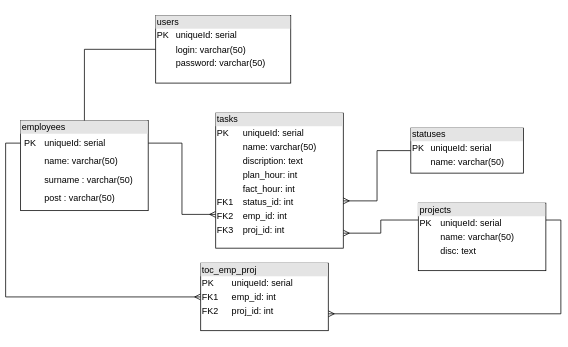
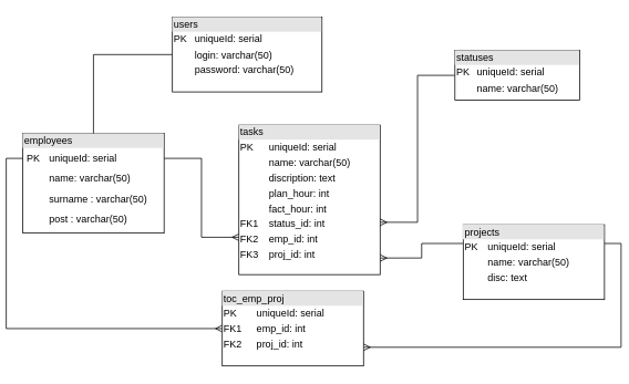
  <mxCell id="0" />
  <mxCell id="1" parent="0" />
  <mxCell id="2" style="edgeStyle=orthogonalEdgeStyle;rounded=0;orthogonalLoop=1;jettySize=auto;html=1;entryX=1;entryY=0.75;entryDx=0;entryDy=0;exitX=1;exitY=0.25;exitDx=0;exitDy=0;endArrow=ERmany;endFill=0;" edge="1" parent="1" source="4" target="9"><mxGeometry relative="1" as="geometry" /></mxCell>
  <mxCell id="3" style="edgeStyle=orthogonalEdgeStyle;rounded=0;orthogonalLoop=1;jettySize=auto;html=1;exitX=0;exitY=0.25;exitDx=0;exitDy=0;endArrow=ERmany;endFill=0;entryX=1;entryY=0.889;entryDx=0;entryDy=0;entryPerimeter=0;" edge="1" parent="1" source="4" target="8"><mxGeometry relative="1" as="geometry"><mxPoint x="470" y="330" as="targetPoint" /></mxGeometry></mxCell>
  <mxCell id="4" value="&lt;div style=&quot;box-sizing: border-box ; width: 100% ; background: #e4e4e4 ; padding: 2px&quot;&gt;projects&lt;/div&gt;&lt;table style=&quot;width: 100% ; font-size: 1em&quot; cellpadding=&quot;2&quot; cellspacing=&quot;0&quot;&gt;&lt;tbody&gt;&lt;tr&gt;&lt;td&gt;PK&lt;/td&gt;&lt;td&gt;uniqueId: serial&lt;/td&gt;&lt;/tr&gt;&lt;tr&gt;&lt;td&gt;&lt;/td&gt;&lt;td&gt;name: varchar(50)&lt;/td&gt;&lt;/tr&gt;&lt;tr&gt;&lt;td&gt;&lt;br&gt;&lt;/td&gt;&lt;td&gt;disc: text&lt;/td&gt;&lt;/tr&gt;&lt;/tbody&gt;&lt;/table&gt;" style="verticalAlign=top;align=left;overflow=fill;html=1;" vertex="1" parent="1"><mxGeometry x="550" y="270" width="170" height="90" as="geometry" /></mxCell>
  <mxCell id="5" style="edgeStyle=orthogonalEdgeStyle;rounded=0;orthogonalLoop=1;jettySize=auto;html=1;exitX=0;exitY=0.25;exitDx=0;exitDy=0;entryX=0;entryY=0.5;entryDx=0;entryDy=0;endArrow=ERmany;endFill=0;" edge="1" parent="1" source="7" target="9"><mxGeometry relative="1" as="geometry" /></mxCell>
  <mxCell id="6" style="edgeStyle=orthogonalEdgeStyle;rounded=0;orthogonalLoop=1;jettySize=auto;html=1;exitX=1;exitY=0.25;exitDx=0;exitDy=0;endArrow=ERmany;endFill=0;entryX=0;entryY=0.75;entryDx=0;entryDy=0;" edge="1" parent="1" source="7" target="8"><mxGeometry relative="1" as="geometry"><mxPoint x="260" y="285" as="targetPoint" /></mxGeometry></mxCell>
  <mxCell id="7" value="&lt;div style=&quot;box-sizing: border-box ; width: 100% ; background: #e4e4e4 ; padding: 2px&quot;&gt;employees&lt;br&gt;&lt;/div&gt;&lt;table style=&quot;width: 100% ; font-size: 1em&quot; cellpadding=&quot;5&quot; cellspacing=&quot;0&quot;&gt;&lt;tbody&gt;&lt;tr&gt;&lt;td&gt;PK&lt;/td&gt;&lt;td&gt;uniqueId: serial&lt;/td&gt;&lt;td&gt;&lt;br&gt;&lt;/td&gt;&lt;/tr&gt;&lt;tr&gt;&lt;td&gt;&lt;br&gt;&lt;/td&gt;&lt;td&gt;name: varchar(50)&lt;/td&gt;&lt;td&gt;&lt;br&gt;&lt;/td&gt;&lt;/tr&gt;&lt;tr&gt;&lt;td&gt;&lt;br&gt;&lt;/td&gt;&lt;td&gt;surname : varchar(50)&lt;/td&gt;&lt;td&gt;&lt;br&gt;&lt;/td&gt;&lt;/tr&gt;&lt;tr&gt;&lt;td&gt;&lt;br&gt;&lt;/td&gt;&lt;td&gt;post : varchar(50)&lt;/td&gt;&lt;td&gt;&lt;br&gt;&lt;/td&gt;&lt;/tr&gt;&lt;tr&gt;&lt;td&gt;&lt;br&gt;&lt;/td&gt;&lt;td&gt;&lt;br&gt;&lt;/td&gt;&lt;td&gt;&lt;br&gt;&lt;/td&gt;&lt;/tr&gt;&lt;/tbody&gt;&lt;/table&gt;" style="verticalAlign=top;align=left;overflow=fill;html=1;" vertex="1" parent="1"><mxGeometry x="20" y="160" width="170" height="120" as="geometry" /></mxCell>
  <mxCell id="8" value="&lt;div style=&quot;box-sizing: border-box ; width: 100% ; background: #e4e4e4 ; padding: 2px&quot;&gt;tasks&lt;/div&gt;&lt;table style=&quot;width: 100% ; font-size: 1em&quot; cellpadding=&quot;2&quot; cellspacing=&quot;0&quot;&gt;&lt;tbody&gt;&lt;tr&gt;&lt;td&gt;PK&lt;/td&gt;&lt;td&gt;uniqueId: serial&lt;/td&gt;&lt;/tr&gt;&lt;tr&gt;&lt;td&gt;&lt;br&gt;&lt;/td&gt;&lt;td&gt;name: varchar(50)&lt;/td&gt;&lt;/tr&gt;&lt;tr&gt;&lt;td&gt;&lt;br&gt;&lt;/td&gt;&lt;td&gt;discription: text&lt;/td&gt;&lt;/tr&gt;&lt;tr&gt;&lt;td&gt;&lt;br&gt;&lt;/td&gt;&lt;td&gt;plan_hour: int&lt;/td&gt;&lt;/tr&gt;&lt;tr&gt;&lt;td&gt;&lt;br&gt;&lt;/td&gt;&lt;td&gt;fact_hour: int&lt;/td&gt;&lt;/tr&gt;&lt;tr&gt;&lt;td&gt;FK1&lt;/td&gt;&lt;td&gt;status_id: int&lt;br&gt;&lt;/td&gt;&lt;/tr&gt;&lt;tr&gt;&lt;td&gt;FK2&lt;/td&gt;&lt;td&gt;emp_id: int&lt;/td&gt;&lt;/tr&gt;&lt;tr&gt;&lt;td&gt;FK3&lt;/td&gt;&lt;td&gt;proj_id: int&lt;/td&gt;&lt;/tr&gt;&lt;/tbody&gt;&lt;/table&gt;" style="verticalAlign=top;align=left;overflow=fill;html=1;" vertex="1" parent="1"><mxGeometry x="280" y="150" width="170" height="180" as="geometry" /></mxCell>
  <mxCell id="9" value="&lt;div style=&quot;box-sizing: border-box ; width: 100% ; background: #e4e4e4 ; padding: 2px&quot;&gt;toc_emp_proj&lt;/div&gt;&lt;table style=&quot;width: 100% ; font-size: 1em&quot; cellpadding=&quot;2&quot; cellspacing=&quot;0&quot;&gt;&lt;tbody&gt;&lt;tr&gt;&lt;td&gt;PK&lt;/td&gt;&lt;td&gt;uniqueId: serial&lt;/td&gt;&lt;/tr&gt;&lt;tr&gt;&lt;td&gt;FK1&lt;/td&gt;&lt;td&gt;emp_id: int&lt;/td&gt;&lt;/tr&gt;&lt;tr&gt;&lt;td&gt;FK2&lt;/td&gt;&lt;td&gt;proj_id: int&lt;/td&gt;&lt;/tr&gt;&lt;/tbody&gt;&lt;/table&gt;" style="verticalAlign=top;align=left;overflow=fill;html=1;" vertex="1" parent="1"><mxGeometry x="260" y="350" width="170" height="90" as="geometry" /></mxCell>
  <mxCell id="10" style="edgeStyle=orthogonalEdgeStyle;rounded=0;orthogonalLoop=1;jettySize=auto;html=1;entryX=0.5;entryY=0;entryDx=0;entryDy=0;endArrow=none;endFill=0;" edge="1" parent="1" source="11" target="7"><mxGeometry relative="1" as="geometry" /></mxCell>
  <mxCell id="11" value="&lt;div style=&quot;box-sizing: border-box ; width: 100% ; background: #e4e4e4 ; padding: 2px&quot;&gt;users&lt;/div&gt;&lt;table style=&quot;width: 100% ; font-size: 1em&quot; cellpadding=&quot;2&quot; cellspacing=&quot;0&quot;&gt;&lt;tbody&gt;&lt;tr&gt;&lt;td&gt;PK&lt;/td&gt;&lt;td&gt;uniqueId: serial&lt;/td&gt;&lt;/tr&gt;&lt;tr&gt;&lt;td&gt;&lt;br&gt;&lt;/td&gt;&lt;td&gt;login: varchar(50)&lt;/td&gt;&lt;/tr&gt;&lt;tr&gt;&lt;td&gt;&lt;/td&gt;&lt;td&gt;password: varchar(50)&lt;/td&gt;&lt;/tr&gt;&lt;/tbody&gt;&lt;/table&gt;" style="verticalAlign=top;align=left;overflow=fill;html=1;" vertex="1" parent="1"><mxGeometry x="200" y="20" width="180" height="90" as="geometry" /></mxCell>
  <mxCell id="12" style="edgeStyle=orthogonalEdgeStyle;rounded=0;orthogonalLoop=1;jettySize=auto;html=1;entryX=1;entryY=0.65;entryDx=0;entryDy=0;entryPerimeter=0;endArrow=ERmany;endFill=0;" edge="1" parent="1" source="13" target="8"><mxGeometry relative="1" as="geometry" /></mxCell>
- <mxCell id="13" value="&lt;div style=&quot;box-sizing: border-box ; width: 100% ; background: #e4e4e4 ; padding: 2px&quot;&gt;statuses&lt;/div&gt;&lt;table style=&quot;width: 100% ; font-size: 1em&quot; cellpadding=&quot;2&quot; cellspacing=&quot;0&quot;&gt;&lt;tbody&gt;&lt;tr&gt;&lt;td&gt;PK&lt;/td&gt;&lt;td&gt;uniqueId: serial&lt;/td&gt;&lt;/tr&gt;&lt;tr&gt;&lt;td&gt;&lt;/td&gt;&lt;td&gt;name: varchar(50)&lt;/td&gt;&lt;/tr&gt;&lt;/tbody&gt;&lt;/table&gt;" style="verticalAlign=top;align=left;overflow=fill;html=1;" vertex="1" parent="1"><mxGeometry x="540" y="170" width="150" height="60" as="geometry" /></mxCell>
+ <mxCell id="13" value="&lt;div style=&quot;box-sizing: border-box ; width: 100% ; background: #e4e4e4 ; padding: 2px&quot;&gt;statuses&lt;/div&gt;&lt;table style=&quot;width: 100% ; font-size: 1em&quot; cellpadding=&quot;2&quot; cellspacing=&quot;0&quot;&gt;&lt;tbody&gt;&lt;tr&gt;&lt;td&gt;PK&lt;/td&gt;&lt;td&gt;uniqueId: serial&lt;/td&gt;&lt;/tr&gt;&lt;tr&gt;&lt;td&gt;&lt;/td&gt;&lt;td&gt;name: varchar(50)&lt;/td&gt;&lt;/tr&gt;&lt;/tbody&gt;&lt;/table&gt;" style="verticalAlign=top;align=left;overflow=fill;html=1;" vertex="1" parent="1"><mxGeometry x="540" y="60" width="150" height="60" as="geometry" /></mxCell>
